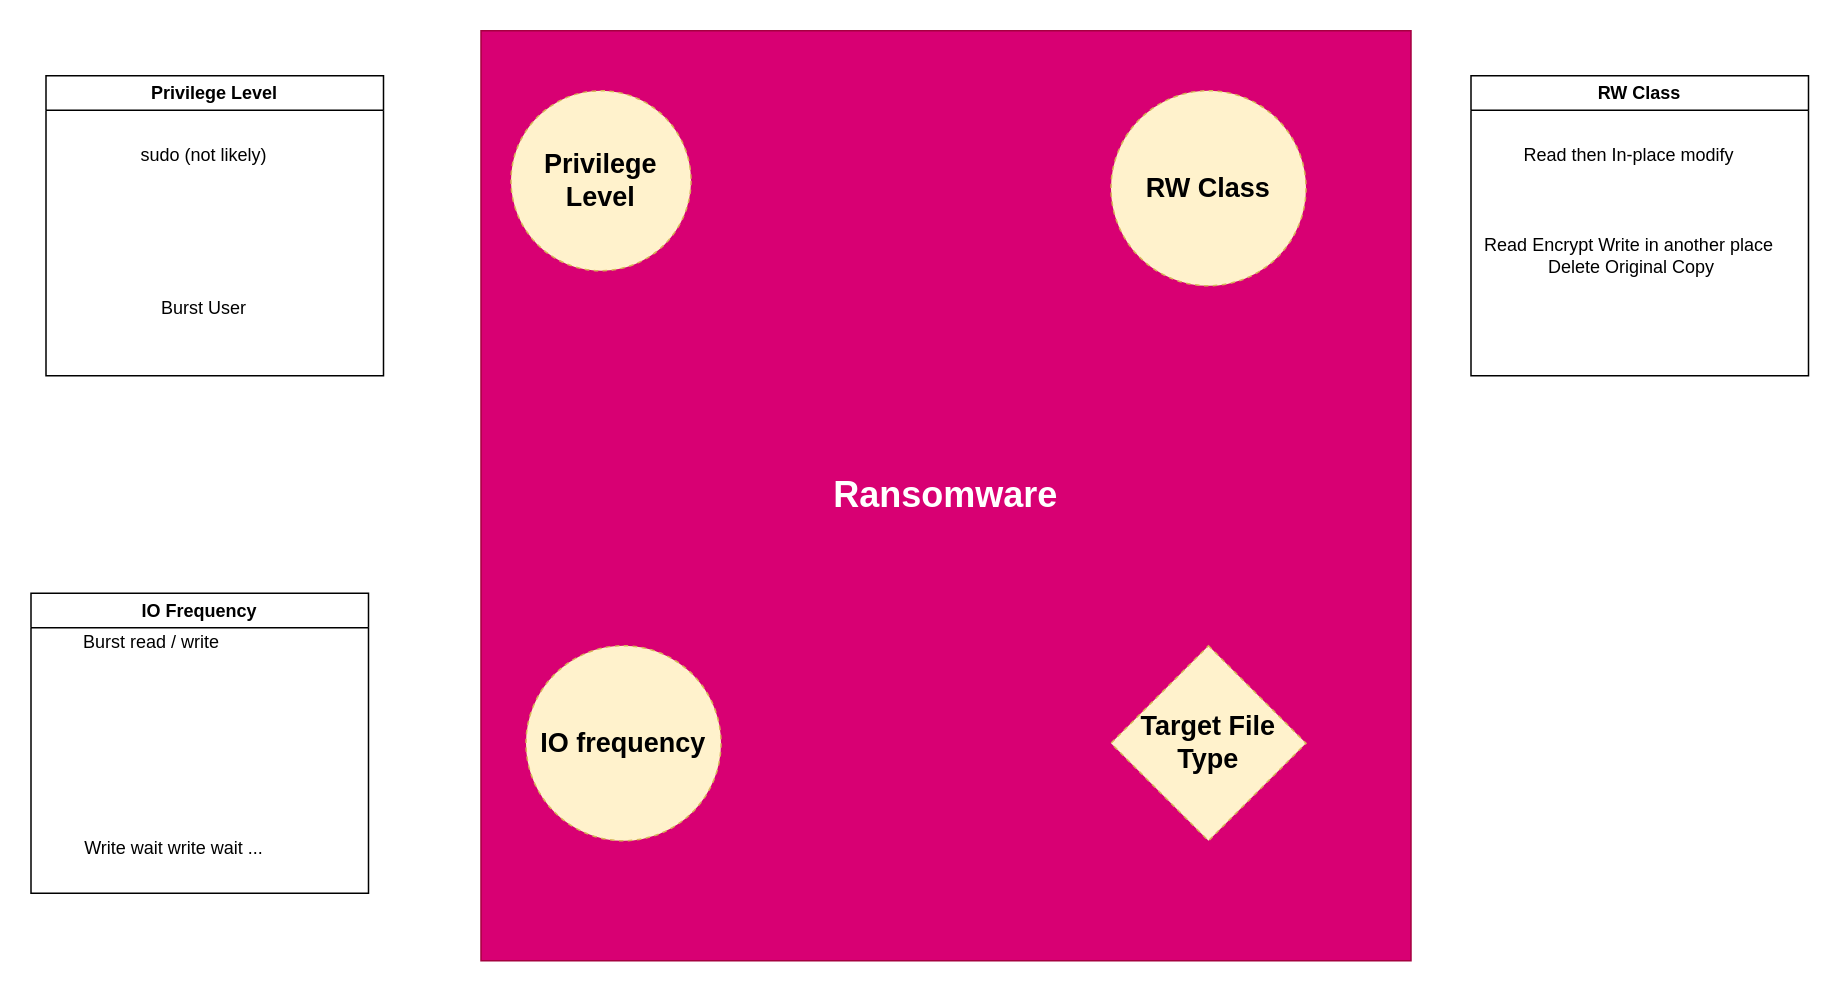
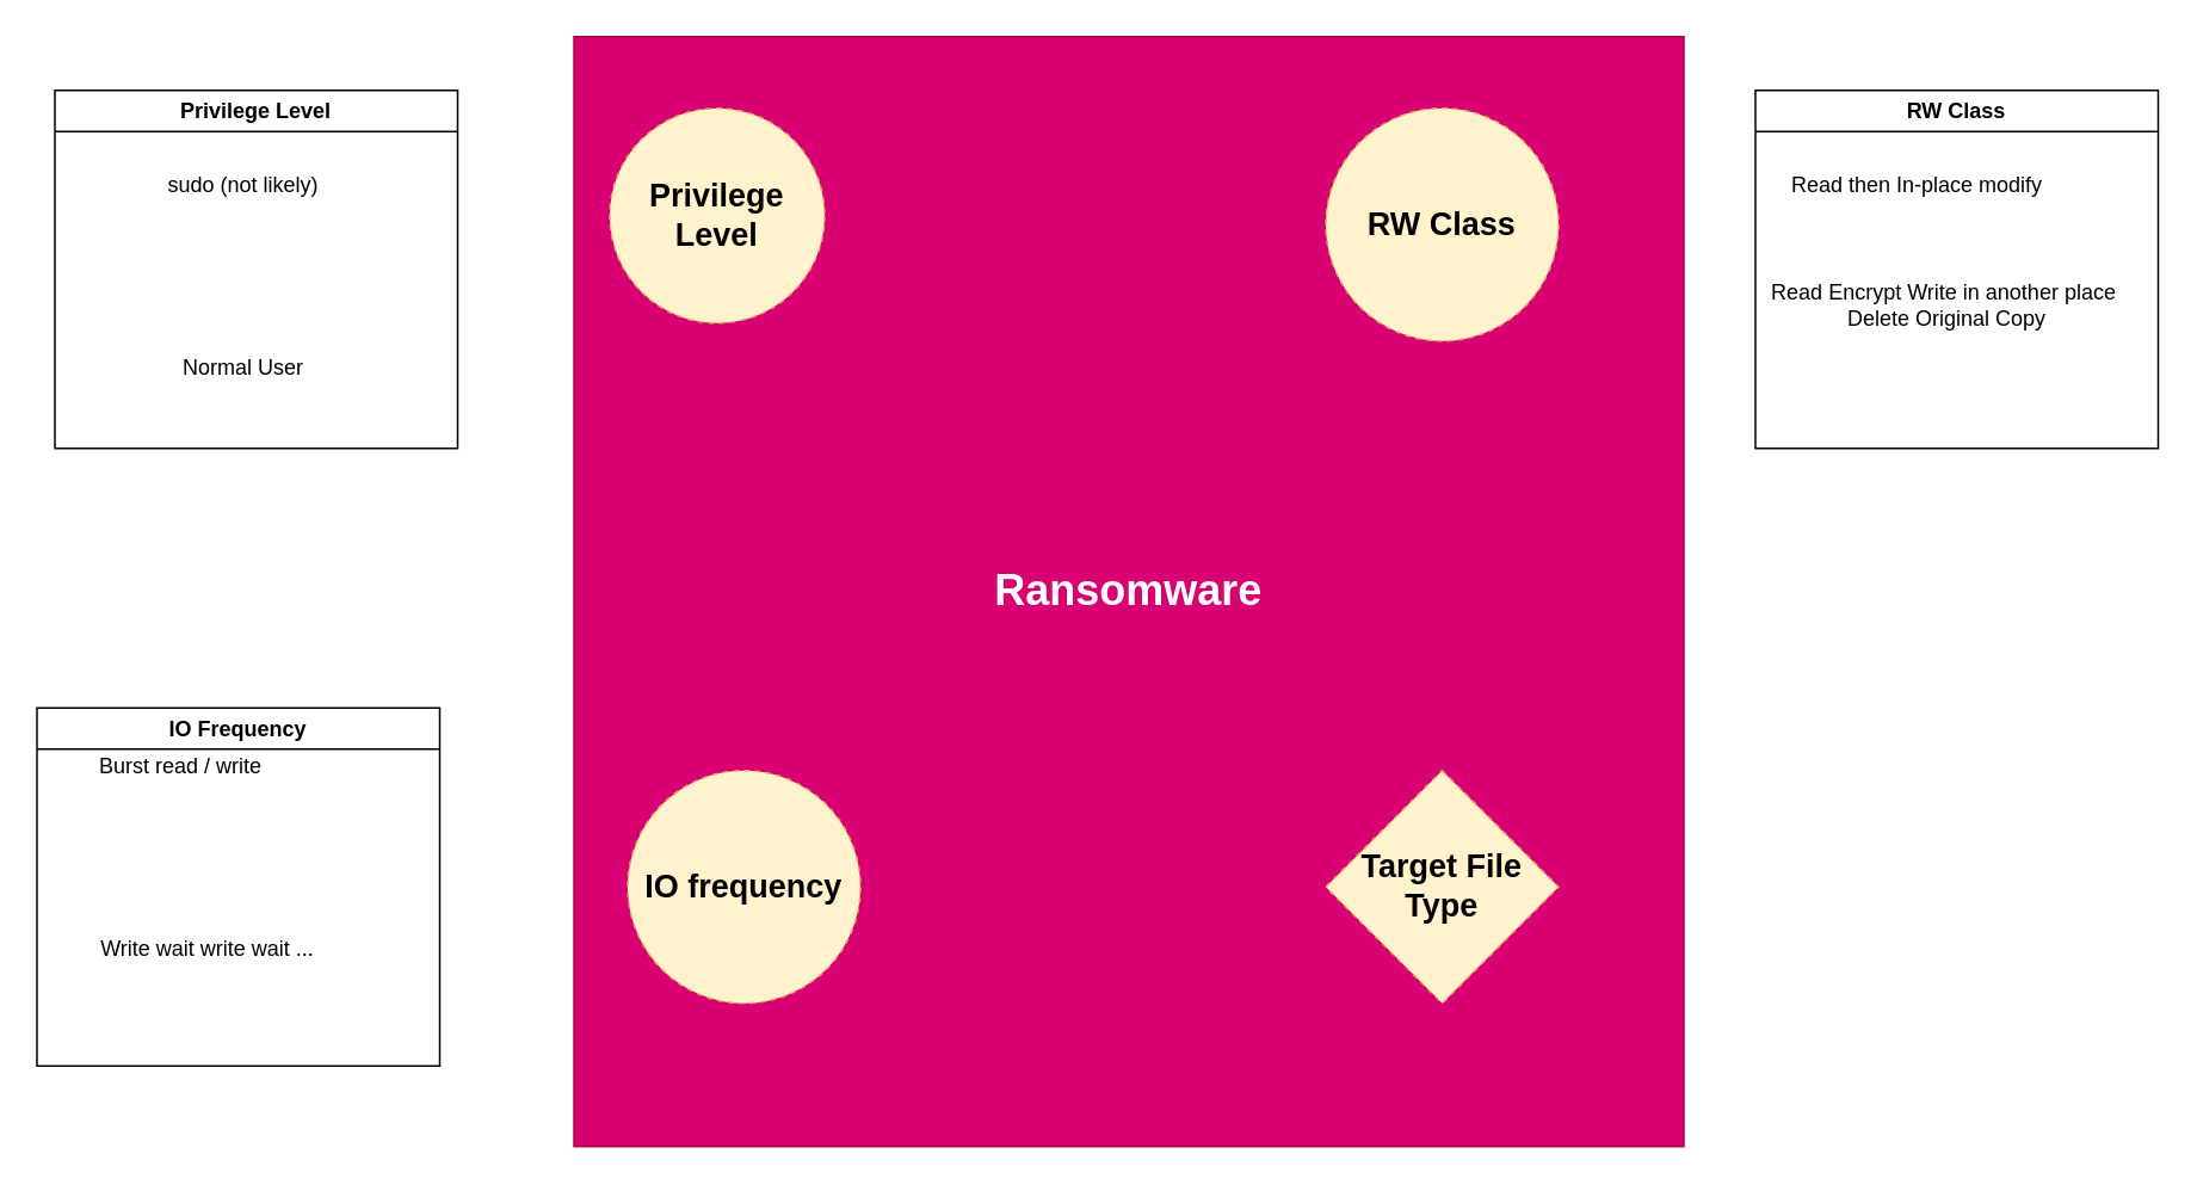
  <mxCell id="0" />
  <mxCell id="1" parent="0" />
  <mxCell id="2" value="&lt;h1&gt;Ransomware&lt;/h1&gt;" style="whiteSpace=wrap;html=1;aspect=fixed;fillColor=#d80073;strokeColor=#A50040;fontColor=#ffffff;" vertex="1" parent="1"><mxGeometry x="320" y="20" width="620" height="620" as="geometry" /></mxCell>
  <mxCell id="3" value="&lt;h2&gt;Privilege Level&lt;/h2&gt;" style="ellipse;whiteSpace=wrap;html=1;aspect=fixed;dashed=1;fillColor=#fff2cc;strokeColor=#d6b656;" vertex="1" parent="1"><mxGeometry x="340" y="60" width="120" height="120" as="geometry" /></mxCell>
  <mxCell id="4" value="&lt;h2&gt;RW Class&lt;/h2&gt;" style="ellipse;whiteSpace=wrap;html=1;aspect=fixed;dashed=1;fillColor=#fff2cc;strokeColor=#d6b656;" vertex="1" parent="1"><mxGeometry x="740" y="60" width="130" height="130" as="geometry" /></mxCell>
  <mxCell id="5" value="&lt;h2&gt;IO frequency&lt;/h2&gt;" style="ellipse;whiteSpace=wrap;html=1;aspect=fixed;dashed=1;fillColor=#fff2cc;strokeColor=#d6b656;" vertex="1" parent="1"><mxGeometry x="350" y="430" width="130" height="130" as="geometry" /></mxCell>
  <mxCell id="6" value="&lt;h2&gt;Target File Type&lt;/h2&gt;" style="rhombus;whiteSpace=wrap;html=1;aspect=fixed;dashed=1;fillColor=#fff2cc;strokeColor=#d6b656;" vertex="1" parent="1"><mxGeometry x="740" y="430" width="130" height="130" as="geometry" /></mxCell>
  <mxCell id="7" value="RW Class" style="swimlane;whiteSpace=wrap;html=1;" vertex="1" parent="1"><mxGeometry x="980" y="50" width="225" height="200" as="geometry" /></mxCell>
- <mxCell id="8" value="Read then In-place modify" style="text;html=1;align=center;verticalAlign=middle;resizable=0;points=[];autosize=1;strokeColor=none;fillColor=none;" vertex="1" parent="7"><mxGeometry x="25" y="38" width="160" height="30" as="geometry" /></mxCell>
+ <mxCell id="8" value="Read then In-place modify" style="text;html=1;align=center;verticalAlign=middle;resizable=0;points=[];autosize=1;strokeColor=none;fillColor=none;" vertex="1" parent="7"><mxGeometry x="10" y="38" width="160" height="30" as="geometry" /></mxCell>
  <mxCell id="9" value="Read Encrypt Write in another place&lt;br&gt;&amp;nbsp;Delete Original Copy" style="text;html=1;align=center;verticalAlign=middle;resizable=0;points=[];autosize=1;strokeColor=none;fillColor=none;" vertex="1" parent="7"><mxGeometry x="-5" y="100" width="220" height="40" as="geometry" /></mxCell>
  <mxCell id="10" value="Privilege Level" style="swimlane;whiteSpace=wrap;html=1;" vertex="1" parent="1"><mxGeometry x="30" y="50" width="225" height="200" as="geometry" /></mxCell>
  <mxCell id="11" value="sudo (not likely)" style="text;html=1;align=center;verticalAlign=middle;resizable=0;points=[];autosize=1;strokeColor=none;fillColor=none;" vertex="1" parent="10"><mxGeometry x="50" y="38" width="110" height="30" as="geometry" /></mxCell>
- <mxCell id="12" value="Burst User" style="text;html=1;align=center;verticalAlign=middle;resizable=0;points=[];autosize=1;strokeColor=none;fillColor=none;" vertex="1" parent="10"><mxGeometry x="60" y="140" width="90" height="30" as="geometry" /></mxCell>
+ <mxCell id="12" value="Normal User" style="text;html=1;align=center;verticalAlign=middle;resizable=0;points=[];autosize=1;strokeColor=none;fillColor=none;" vertex="1" parent="10"><mxGeometry x="60" y="140" width="90" height="30" as="geometry" /></mxCell>
  <mxCell id="13" value="IO Frequency" style="swimlane;whiteSpace=wrap;html=1;" vertex="1" parent="1"><mxGeometry x="20" y="395" width="225" height="200" as="geometry" /></mxCell>
  <mxCell id="14" value="Burst read / write" style="text;html=1;align=center;verticalAlign=middle;resizable=0;points=[];autosize=1;strokeColor=none;fillColor=none;" vertex="1" parent="13"><mxGeometry x="25" y="18" width="110" height="30" as="geometry" /></mxCell>
- <mxCell id="15" value="Write wait write wait ..." style="text;html=1;align=center;verticalAlign=middle;resizable=0;points=[];autosize=1;strokeColor=none;fillColor=none;" vertex="1" parent="13"><mxGeometry x="25" y="155" width="140" height="30" as="geometry" /></mxCell>
+ <mxCell id="15" value="Write wait write wait ..." style="text;html=1;align=center;verticalAlign=middle;resizable=0;points=[];autosize=1;strokeColor=none;fillColor=none;" vertex="1" parent="13"><mxGeometry x="25" y="120" width="140" height="30" as="geometry" /></mxCell>
